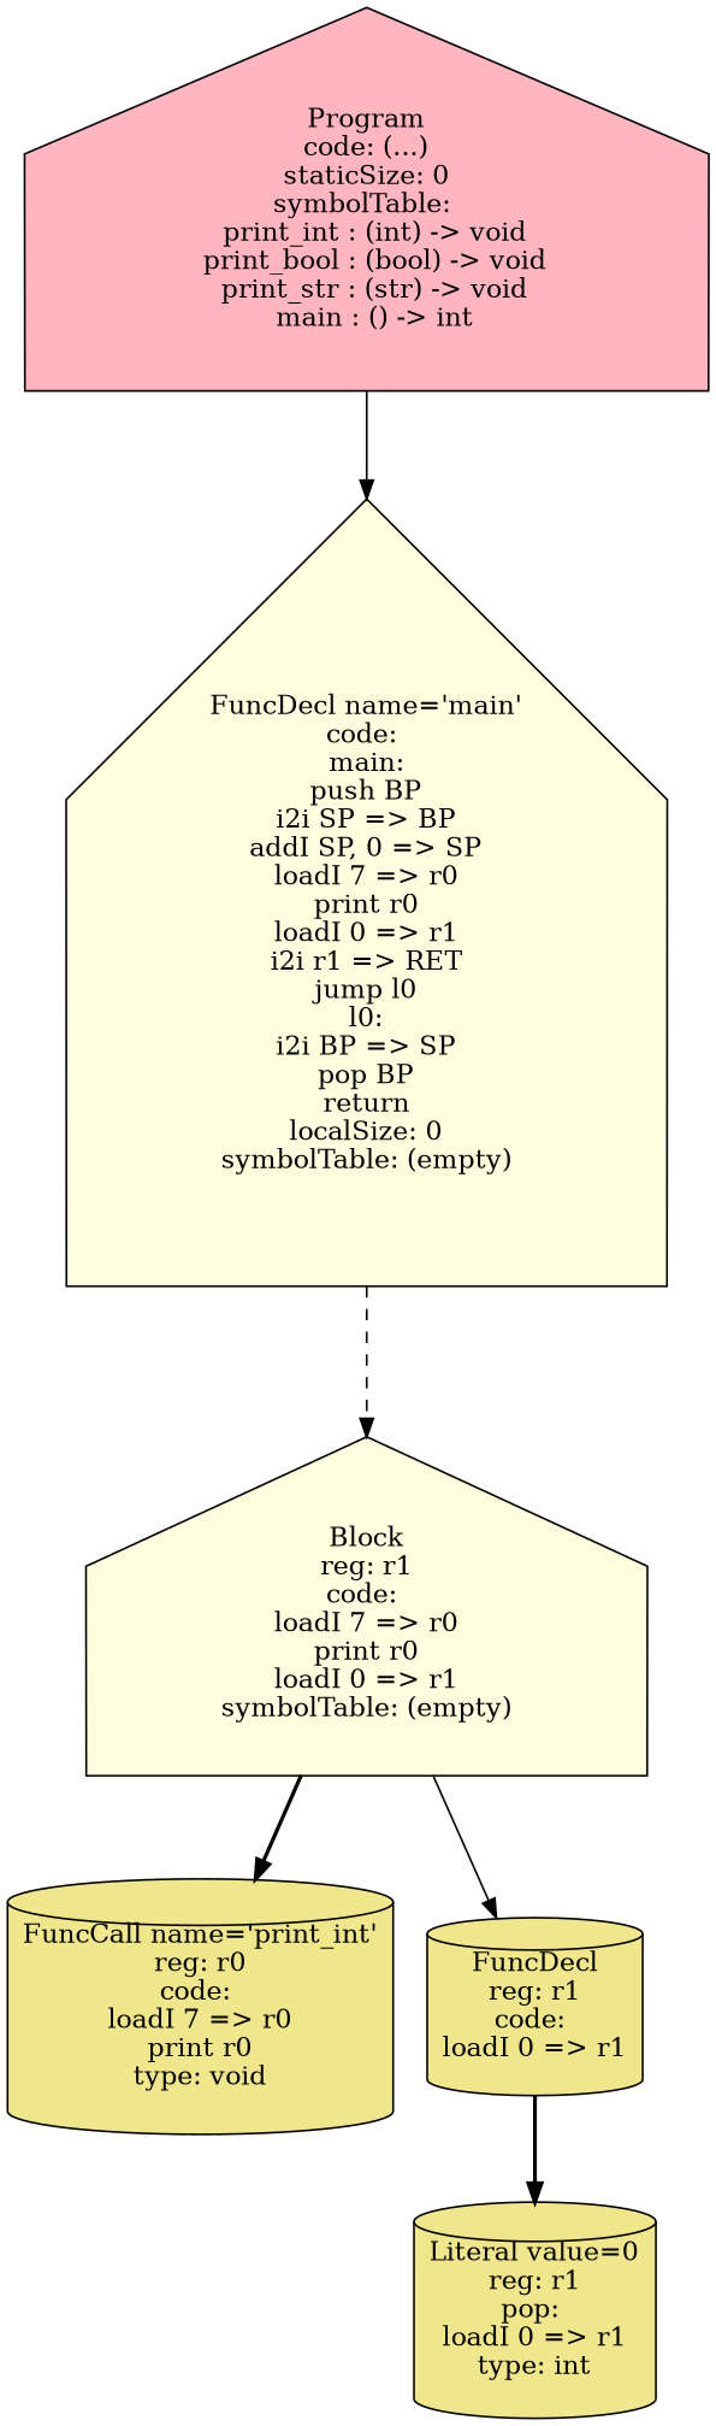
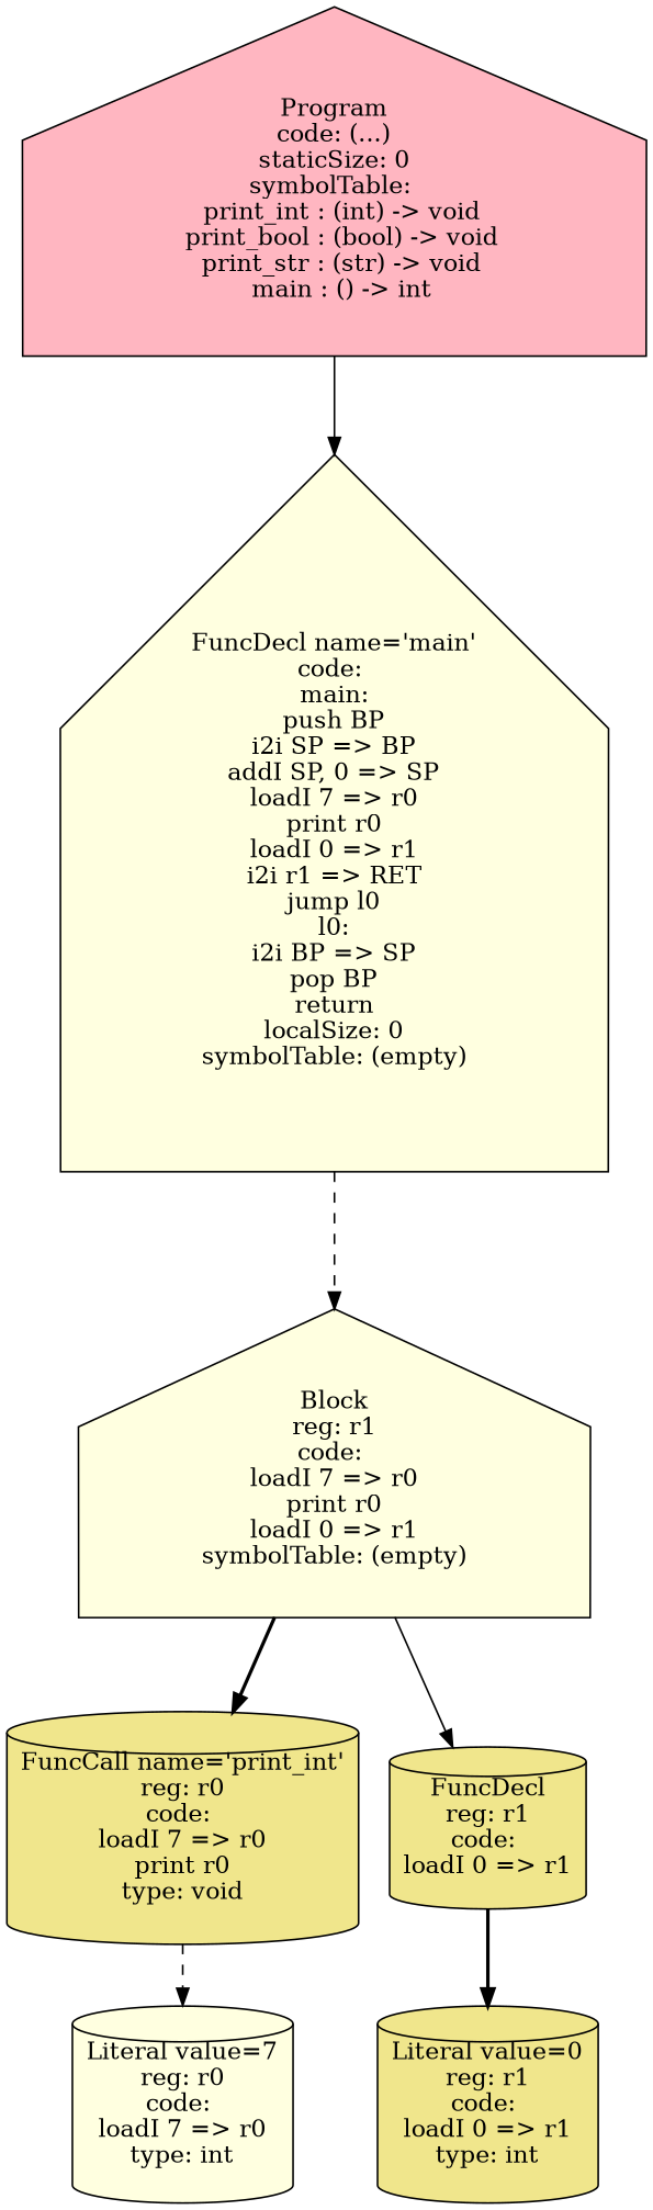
  digraph {
    node [fillcolor=lightyellow shape=cylinder style=filled]
    edge [style=dashed]
+   n1 [label="Literal value=7\nreg: r0\ncode: \nloadI 7 => r0\ntype: int"]
    n2 [fillcolor=khaki label="FuncCall name='print_int'\nreg: r0\ncode: \nloadI 7 => r0\nprint r0\ntype: void"]
-   n3 [fillcolor=khaki label="Literal value=0\nreg: r1\npop: \nloadI 0 => r1\ntype: int"]
+   n3 [fillcolor=khaki label="Literal value=0\nreg: r1\ncode: \nloadI 0 => r1\ntype: int"]
    n4 [fillcolor=khaki label="FuncDecl\nreg: r1\ncode: \nloadI 0 => r1"]
    n5 [label="Block\nreg: r1\ncode: \nloadI 7 => r0\nprint r0\nloadI 0 => r1\nsymbolTable: (empty)" shape=house]
    n6 [label="FuncDecl name='main'\ncode: \nmain:\npush BP\ni2i SP => BP\naddI SP, 0 => SP\nloadI 7 => r0\nprint r0\nloadI 0 => r1\ni2i r1 => RET\njump l0\nl0:\ni2i BP => SP\npop BP\nreturn\nlocalSize: 0\nsymbolTable: (empty)" shape=house]
    n7 [fillcolor=lightpink label="Program\ncode: (...)\nstaticSize: 0\nsymbolTable: \n  print_int : (int) -> void\n  print_bool : (bool) -> void\n  print_str : (str) -> void\n  main : () -> int" shape=house]
+   n2 -> n1
    n4 -> n3 [style=bold]
    n5 -> n2 [style=bold]
    n5 -> n4 [style=solid]
    n6 -> n5
    n7 -> n6 [style=solid]
  }
